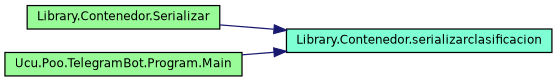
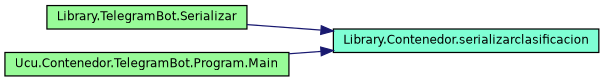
  digraph {
    rankdir=RL
    node [color=black fillcolor=palegreen fontname=Helvetica fontsize=10 shape=record style=filled]
    edge [color=midnightblue dir=back fontname=Helvetica fontsize=10 labelfontname=Helvetica labelfontsize=10 style=solid]
    n1 [fillcolor=aquamarine fontcolor=black height=0.2 label="Library.Contenedor.serializarclasificacion" width=0.4]
-   n2 [height=0.2 label="Library.Contenedor.Serializar" width=0.4]
-   n3 [height=0.2 label="Ucu.Poo.TelegramBot.Program.Main" width=0.4]
+   n2 [height=0.2 label="Library.TelegramBot.Serializar" width=0.4]
+   n3 [height=0.2 label="Ucu.Contenedor.TelegramBot.Program.Main" width=0.4]
    n1 -> n2
    n1 -> n3
  }
